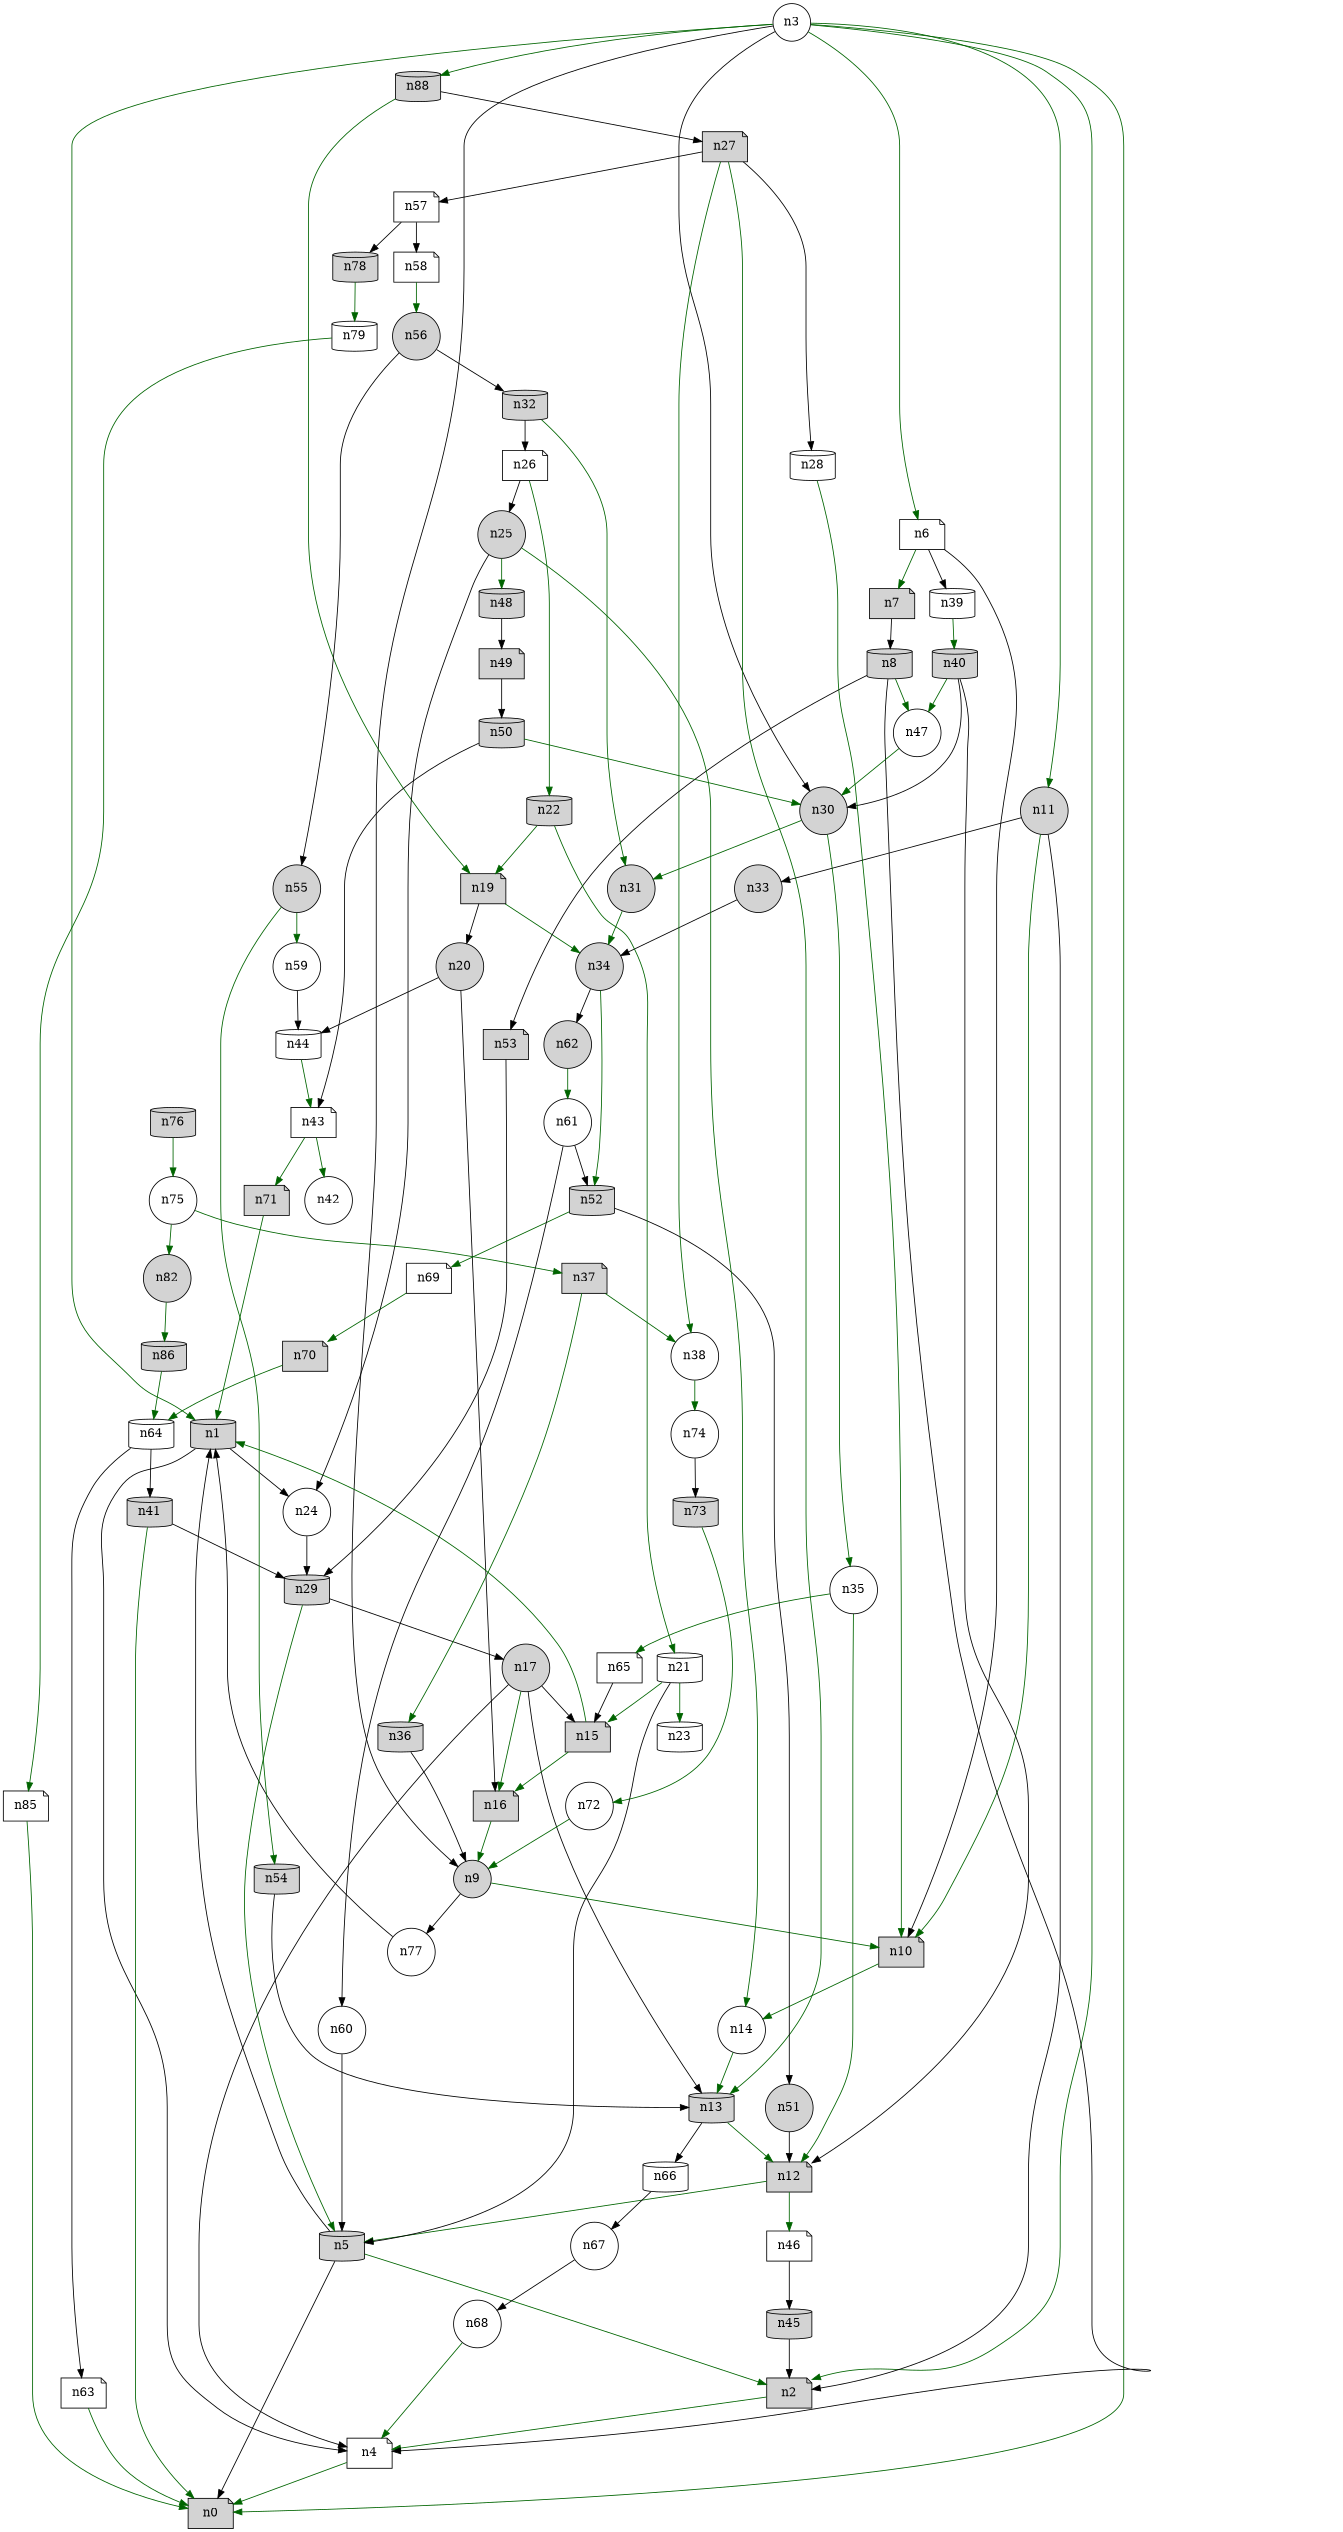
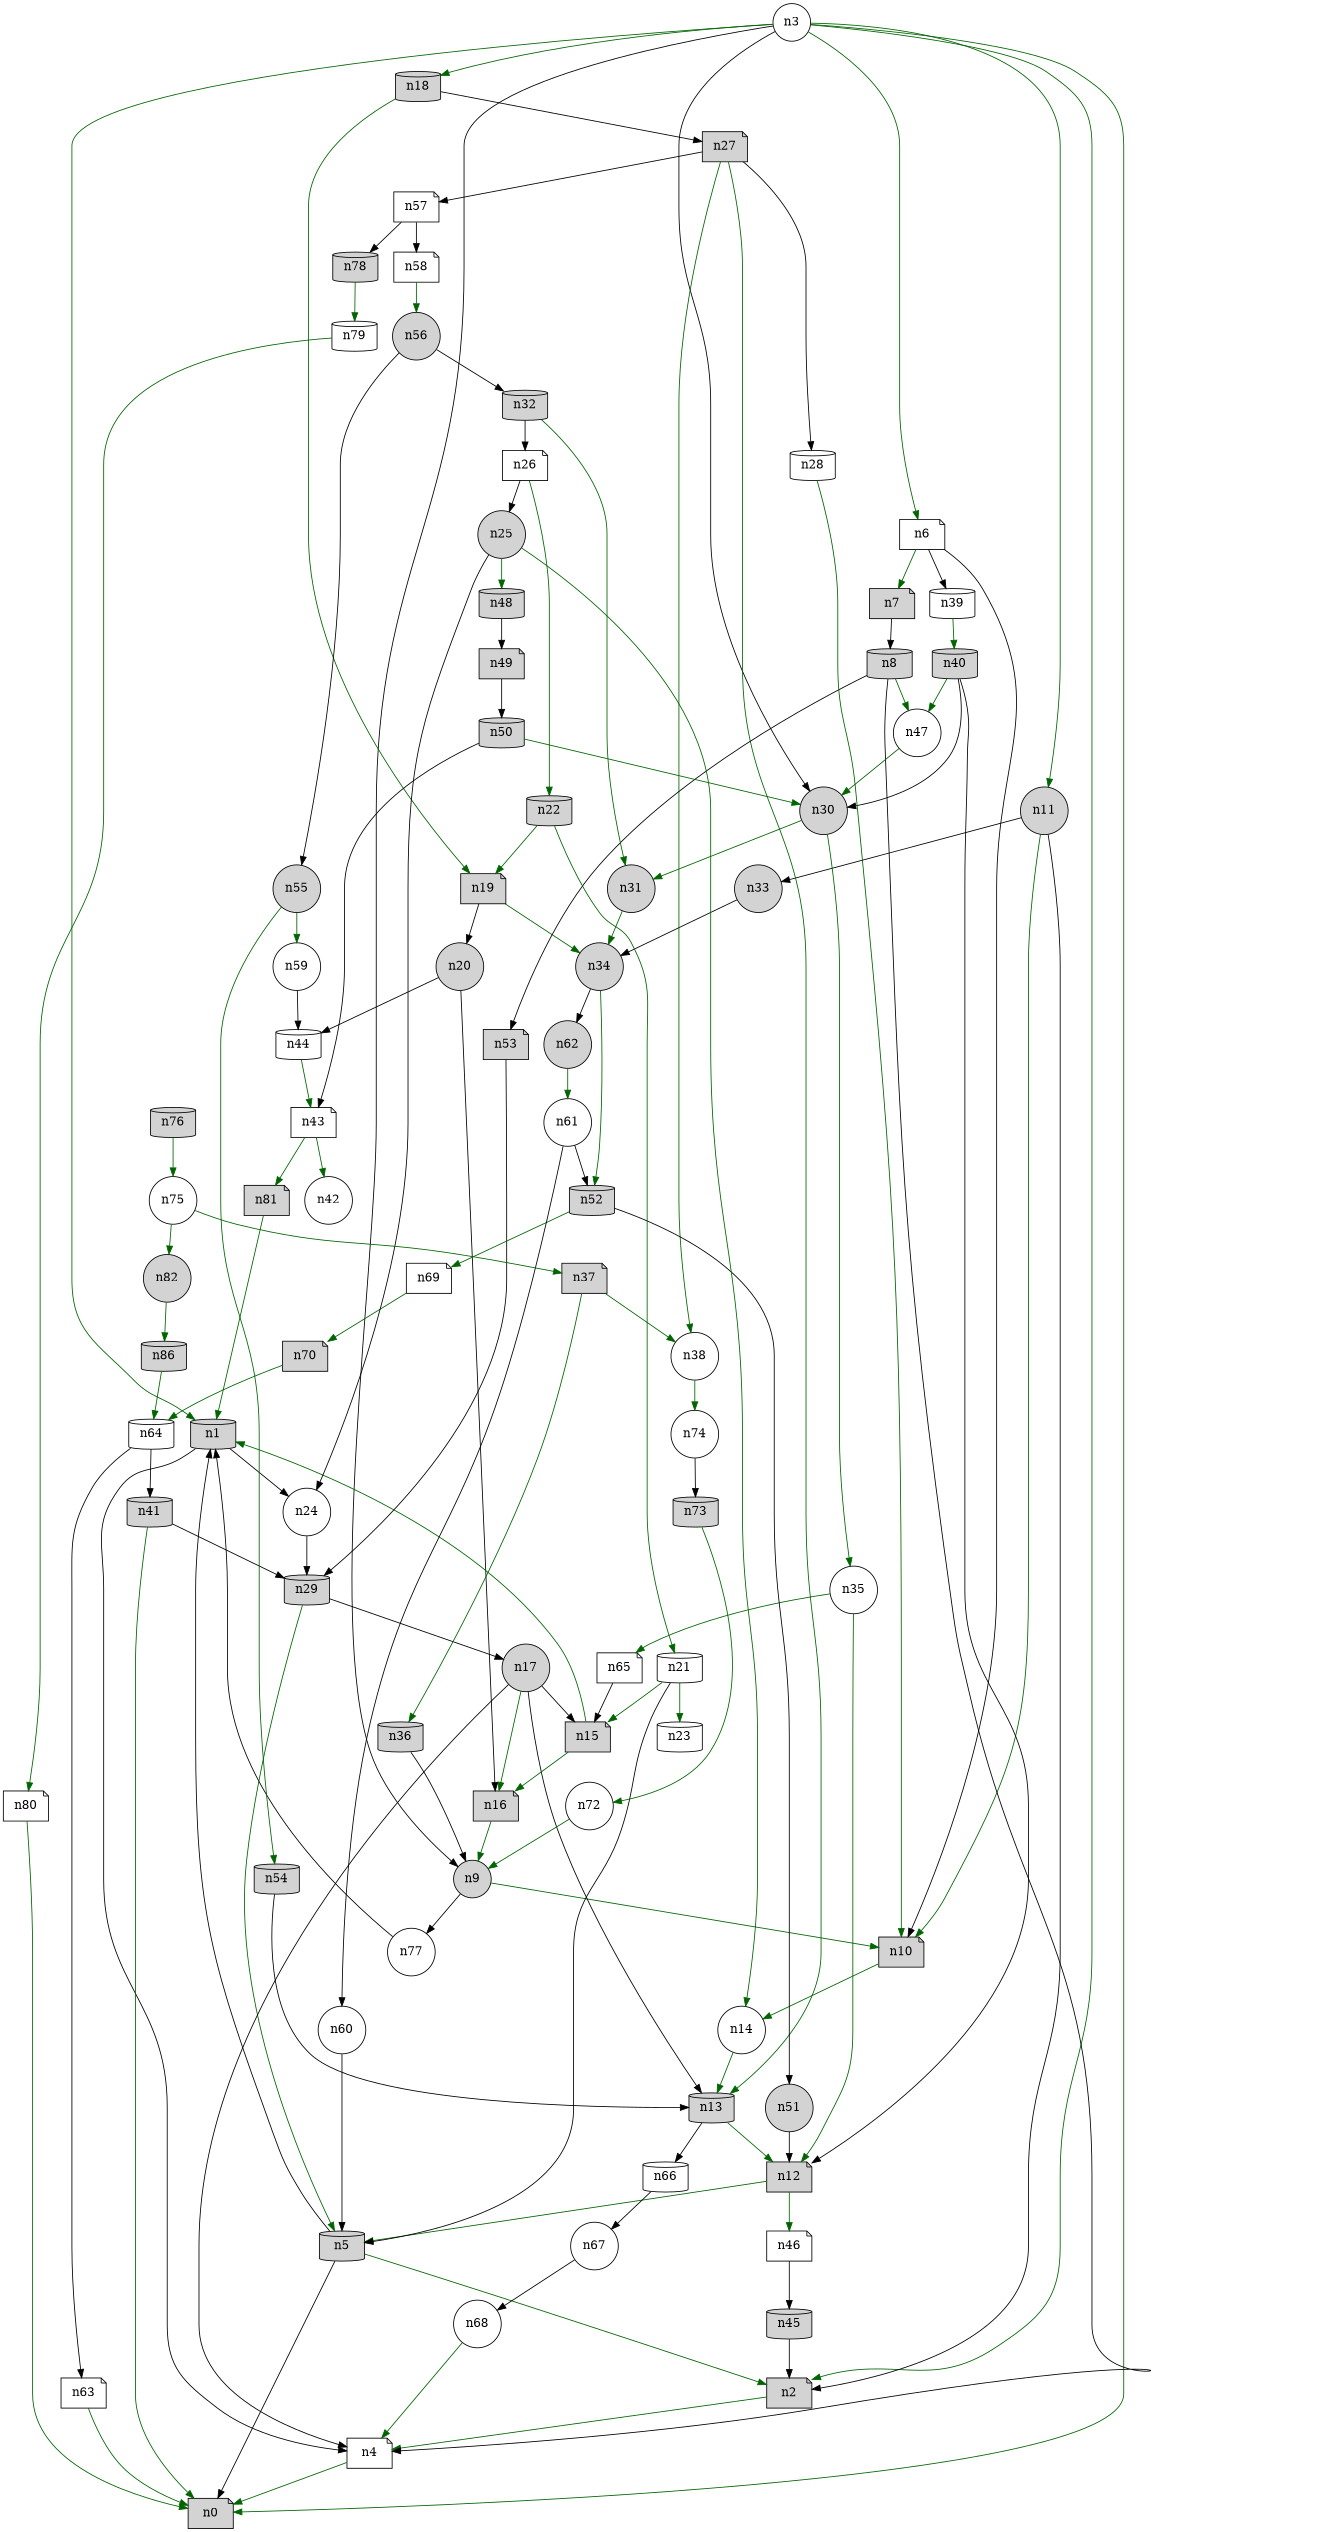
  digraph {
    node [fillcolor=lightgrey shape=circle style=filled]
    edge [color=darkgreen]
    n1 [shape=cylinder]
    n4 [fillcolor=white shape=note]
    n24 [fillcolor=white]
    n0 [shape=note]
    n2 [shape=note]
    n3 [fillcolor=white]
    n6 [fillcolor=white shape=note]
    n9
    n11
-   n18 [shape=cylinder label=n88]
+   n18 [shape=cylinder]
    n30
    n7 [shape=note]
    n10 [shape=note]
    n39 [fillcolor=white shape=cylinder]
    n77 [fillcolor=white]
    n33
    n19 [shape=note]
    n27 [shape=note]
    n31
    n35 [fillcolor=white]
    n8 [shape=cylinder]
    n14 [fillcolor=white]
    n40 [shape=cylinder]
    n34
    n20
    n13 [shape=cylinder]
    n28 [fillcolor=white shape=cylinder]
    n38 [fillcolor=white]
    n57 [fillcolor=white shape=note]
    n12 [shape=note]
    n65 [fillcolor=white shape=note]
    n5 [shape=cylinder]
    n47 [fillcolor=white]
    n53 [shape=note]
    n29 [shape=cylinder]
    n17
    n66 [fillcolor=white shape=cylinder]
    n52 [shape=cylinder]
    n62
    n46 [fillcolor=white shape=note]
    n45 [shape=cylinder]
    n67 [fillcolor=white]
    n68 [fillcolor=white]
    n15 [shape=note]
    n16 [shape=note]
    n44 [fillcolor=white shape=cylinder]
    n74 [fillcolor=white]
    n58 [fillcolor=white shape=note]
    n78 [shape=cylinder]
    n43 [fillcolor=white shape=note]
    n51
    n69 [fillcolor=white shape=note]
    n61 [fillcolor=white]
    n42 [fillcolor=white]
-   n71 [shape=note]
+   n71 [shape=note label=n81]
    n21 [fillcolor=white shape=cylinder]
    n23 [fillcolor=white shape=cylinder]
    n22 [shape=cylinder]
    n25
    n48 [shape=cylinder]
    n49 [shape=note]
    n50 [shape=cylinder]
    n26 [fillcolor=white shape=note]
    n73 [shape=cylinder]
    n56
    n79 [fillcolor=white shape=cylinder]
    n32 [shape=cylinder]
    n70 [shape=note]
    n60 [fillcolor=white]
    n36 [shape=cylinder]
    n37 [shape=note]
    n72 [fillcolor=white]
    n41 [shape=cylinder]
    n76 [shape=cylinder]
    n75 [fillcolor=white]
    n82
    n64 [fillcolor=white shape=cylinder]
    n54 [shape=cylinder]
    n55
    n59 [fillcolor=white]
-   n80 [fillcolor=white shape=note label=n85]
+   n80 [fillcolor=white shape=note]
    n63 [fillcolor=white shape=note]
    n81 [label=n86 shape=cylinder]
    n1 -> n4 [color=black]
    n1 -> n24 [color=black]
    n4 -> n0
    n24 -> n29 [color=black]
    n2 -> n4
    n3 -> n1
    n3 -> n0
    n3 -> n2
    n3 -> n6
    n3 -> n9 [color=black]
    n3 -> n11
    n3 -> n18
    n3 -> n30 [color=black]
    n6 -> n7
    n6 -> n10 [color=black]
    n6 -> n39 [color=black]
    n9 -> n10
    n9 -> n77 [color=black]
    n11 -> n2 [color=black]
    n11 -> n10
    n11 -> n33 [color=black]
    n18 -> n19
    n18 -> n27 [color=black]
    n30 -> n31
    n30 -> n35
    n7 -> n8 [color=black]
    n10 -> n14
    n39 -> n40
    n77 -> n1 [color=black]
    n33 -> n34 [color=black]
    n19 -> n34
    n19 -> n20 [color=black]
    n27 -> n13
    n27 -> n28 [color=black]
    n27 -> n38
    n27 -> n57 [color=black]
    n31 -> n34
    n35 -> n12
    n35 -> n65
    n8 -> n4 [color=black]
    n8 -> n47
    n8 -> n53 [color=black]
    n14 -> n13
    n40 -> n30 [color=black]
    n40 -> n12 [color=black]
    n40 -> n47
    n34 -> n52
    n34 -> n62 [color=black]
    n20 -> n16 [color=black]
    n20 -> n44 [color=black]
    n13 -> n12
    n13 -> n66 [color=black]
    n28 -> n10
    n38 -> n74
    n57 -> n58 [color=black]
    n57 -> n78 [color=black]
    n12 -> n5
    n12 -> n46
    n65 -> n15 [color=black]
    n5 -> n1 [color=black]
    n5 -> n0 [color=black]
    n5 -> n2
    n47 -> n30
    n53 -> n29 [color=black]
    n29 -> n5
    n29 -> n17 [color=black]
    n17 -> n4 [color=black]
    n17 -> n13 [color=black]
    n17 -> n15 [color=black]
    n17 -> n16
    n66 -> n67 [color=black]
    n52 -> n51 [color=black]
    n52 -> n69
    n62 -> n61
    n46 -> n45 [color=black]
    n45 -> n2 [color=black]
    n67 -> n68 [color=black]
    n68 -> n4
    n15 -> n1
    n15 -> n16
    n16 -> n9
    n44 -> n43
    n74 -> n73 [color=black]
    n58 -> n56
    n78 -> n79
    n43 -> n42
    n43 -> n71
    n51 -> n12 [color=black]
    n69 -> n70
    n61 -> n52 [color=black]
    n61 -> n60 [color=black]
    n71 -> n1
    n21 -> n5 [color=black]
    n21 -> n15
    n21 -> n23
    n22 -> n19
    n22 -> n21
    n25 -> n24 [color=black]
    n25 -> n14
    n25 -> n48
    n48 -> n49 [color=black]
    n49 -> n50 [color=black]
    n50 -> n30
    n50 -> n43 [color=black]
    n26 -> n22
    n26 -> n25 [color=black]
    n73 -> n72
    n56 -> n32 [color=black]
    n56 -> n55 [color=black]
    n79 -> n80
    n32 -> n31
    n32 -> n26 [color=black]
    n70 -> n64
    n60 -> n5 [color=black]
    n36 -> n9 [color=black]
    n37 -> n38
    n37 -> n36
    n72 -> n9
    n41 -> n0
    n41 -> n29 [color=black]
    n76 -> n75
    n75 -> n37
    n75 -> n82
    n82 -> n81
    n64 -> n41 [color=black]
    n64 -> n63 [color=black]
    n54 -> n13 [color=black]
    n55 -> n54
    n55 -> n59
    n59 -> n44 [color=black]
    n80 -> n0
    n63 -> n0
    n81 -> n64
  }
